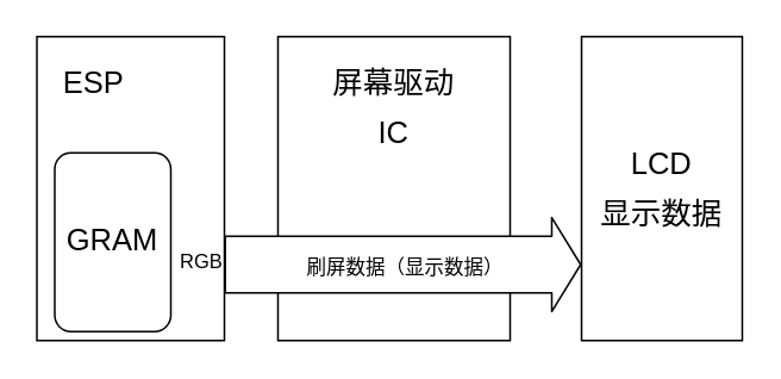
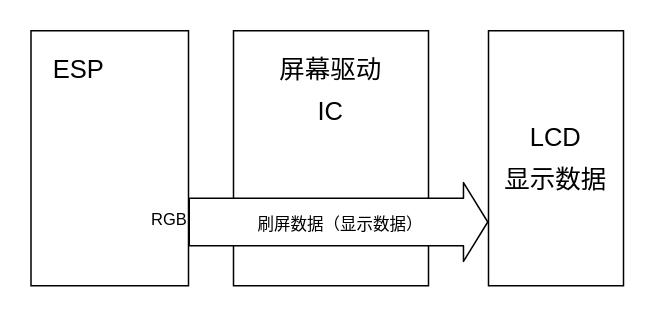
  <mxCell id="0" />
  <mxCell id="1" parent="0" />
  <mxCell id="2" value="" style="whiteSpace=wrap;html=1;fillColor=#FFFFFF;fontColor=#000000;strokeColor=#000000;fontSize=17;" parent="1" vertex="1"><mxGeometry x="20" y="20" width="105" height="170" as="geometry" /></mxCell>
  <mxCell id="3" value="&lt;p style=&quot;line-height: 1.6&quot;&gt;LCD &lt;br&gt;显示数据&lt;/p&gt;" style="whiteSpace=wrap;html=1;fillColor=#FFFFFF;fontColor=#000000;strokeColor=#000000;fontSize=17;" parent="1" vertex="1"><mxGeometry x="325" y="20" width="90" height="170" as="geometry" /></mxCell>
  <mxCell id="4" value="&lt;span style=&quot;color: rgb(0 , 0 , 0) ; font-family: &amp;#34;helvetica&amp;#34; ; font-size: 17px ; font-style: normal ; font-weight: 400 ; letter-spacing: normal ; text-align: center ; text-indent: 0px ; text-transform: none ; word-spacing: 0px ; display: inline ; float: none&quot;&gt;ESP&lt;/span&gt;" style="text;whiteSpace=wrap;html=1;fontColor=#000000;" parent="1" vertex="1"><mxGeometry x="32.5" y="30" width="40" height="30" as="geometry" /></mxCell>
- <mxCell id="5" value="GRAM" style="rounded=1;whiteSpace=wrap;html=1;fontSize=17;strokeColor=#000000;fillColor=#FFFFFF;arcSize=14;fontColor=#000000;" parent="1" vertex="1"><mxGeometry x="30" y="85" width="65" height="100" as="geometry" /></mxCell>
  <mxCell id="6" value="" style="group;fontColor=#000000;spacing=4;" parent="1" vertex="1" connectable="0"><mxGeometry x="155" y="20" width="130" height="170" as="geometry" /></mxCell>
  <mxCell id="7" value="" style="whiteSpace=wrap;html=1;fillColor=#FFFFFF;fontColor=#000000;strokeColor=#000000;fontSize=17;labelPosition=center;verticalLabelPosition=middle;align=center;verticalAlign=middle;" parent="6" vertex="1"><mxGeometry width="130" height="170" as="geometry" /></mxCell>
  <mxCell id="8" value="&lt;span style=&quot;line-height: 1.6&quot;&gt;屏幕驱动 IC&lt;/span&gt;" style="text;html=1;strokeColor=none;fillColor=none;align=center;verticalAlign=middle;whiteSpace=wrap;rounded=0;fontSize=17;fontColor=#000000;spacing=2;perimeterSpacing=0;" parent="6" vertex="1"><mxGeometry x="26" y="16.19" width="78" height="48.571" as="geometry" /></mxCell>
  <mxCell id="9" value="" style="shape=flexArrow;endArrow=classic;html=1;fontSize=17;fontColor=#000000;strokeColor=#000000;width=31.515;endSize=5.061;fillColor=#FFFFFF;labelBackgroundColor=#FFFFFF;exitX=1;exitY=0.75;exitDx=0;exitDy=0;entryX=0;entryY=0.75;entryDx=0;entryDy=0;" parent="1" edge="1" target="3" source="2"><mxGeometry width="50" height="50" relative="1" as="geometry"><mxPoint x="130" y="135" as="sourcePoint" /><mxPoint x="325" y="144" as="targetPoint" /><Array as="points" /></mxGeometry></mxCell>
  <mxCell id="10" value="刷屏数据（显示数据）" style="edgeLabel;html=1;align=center;verticalAlign=middle;resizable=0;points=[];labelBackgroundColor=none;fontColor=#000000;" parent="9" vertex="1" connectable="0"><mxGeometry x="-0.145" y="1" relative="1" as="geometry"><mxPoint x="14" y="2" as="offset" /></mxGeometry></mxCell>
  <mxCell id="11" value="RGB" style="edgeLabel;html=1;align=center;verticalAlign=middle;resizable=0;points=[];labelBackgroundColor=none;fontColor=#000000;" vertex="1" connectable="0" parent="9"><mxGeometry x="-0.815" y="-2" relative="1" as="geometry"><mxPoint x="-33" y="-4" as="offset" /></mxGeometry></mxCell>
